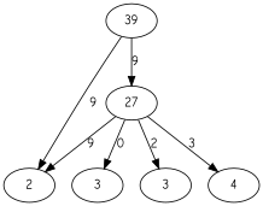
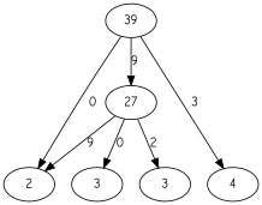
  digraph {
    fontname="Comic Neue"
    node [fontname="Comic Neue"]
    edge [fontname="Comic Neue"]
    n1 [label=39]
    n2 [label=2]
    n3 [label=27]
    3
    n5 [label=3]
    n6 [label=4]
-   n1 -> n2 [label=9]
+   n1 -> n2 [label=0]
    n1 -> n3 [label=9]
    n3 -> n2 [label=9]
    n3 -> 3 [label=0]
    n3 -> n5 [label=2]
-   n3 -> n6 [label=3]
+   n1 -> n6 [label=3]
  }
